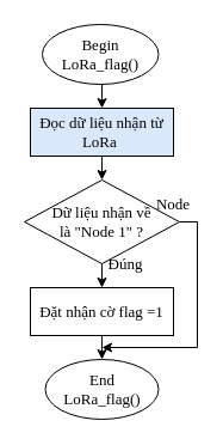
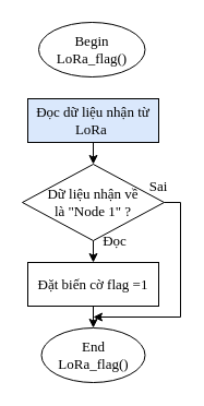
  <mxCell id="0" />
  <mxCell id="1" parent="0" />
- <mxCell id="2" style="edgeStyle=orthogonalEdgeStyle;rounded=0;orthogonalLoop=1;jettySize=auto;html=1;exitX=0.5;exitY=1;exitDx=0;exitDy=0;entryX=0.5;entryY=0;entryDx=0;entryDy=0;fontSize=13;fontFamily=Times New Roman;" parent="1" source="3" target="5" edge="1"><mxGeometry relative="1" as="geometry" /></mxCell>
  <mxCell id="3" value="Begin&lt;br style=&quot;font-size: 13px;&quot;&gt;LoRa_flag()" style="ellipse;whiteSpace=wrap;html=1;fontSize=13;fontFamily=Times New Roman;" parent="1" vertex="1"><mxGeometry x="35" y="20" width="97.5" height="50" as="geometry" /></mxCell>
  <mxCell id="4" style="edgeStyle=orthogonalEdgeStyle;rounded=0;orthogonalLoop=1;jettySize=auto;html=1;exitX=0.5;exitY=1;exitDx=0;exitDy=0;entryX=0.5;entryY=0;entryDx=0;entryDy=0;fontSize=13;fontFamily=Times New Roman;" parent="1" source="5" target="8" edge="1"><mxGeometry relative="1" as="geometry" /></mxCell>
  <mxCell id="5" value="Đọc dữ liệu nhận từ LoRa&amp;nbsp;" style="rounded=0;whiteSpace=wrap;html=1;fontSize=13;fontFamily=Times New Roman;fillColor=#dae8fc;" parent="1" vertex="1"><mxGeometry x="25" y="90" width="120" height="40" as="geometry" /></mxCell>
  <mxCell id="6" style="edgeStyle=orthogonalEdgeStyle;rounded=0;orthogonalLoop=1;jettySize=auto;html=1;exitX=0.5;exitY=1;exitDx=0;exitDy=0;entryX=0.5;entryY=0;entryDx=0;entryDy=0;fontSize=13;fontFamily=Times New Roman;" parent="1" source="8" target="10" edge="1"><mxGeometry relative="1" as="geometry" /></mxCell>
  <mxCell id="7" style="edgeStyle=orthogonalEdgeStyle;rounded=0;orthogonalLoop=1;jettySize=auto;html=1;exitX=1;exitY=0.5;exitDx=0;exitDy=0;fontSize=13;fontFamily=Times New Roman;" parent="1" source="8" edge="1"><mxGeometry relative="1" as="geometry"><mxPoint x="85" y="290" as="targetPoint" /><Array as="points"><mxPoint x="165" y="185" /><mxPoint x="165" y="290" /></Array></mxGeometry></mxCell>
  <mxCell id="8" value="Dữ liệu nhận về &lt;br&gt;là &quot;Node 1&quot; ?" style="rhombus;whiteSpace=wrap;html=1;fontSize=13;fontFamily=Times New Roman;" parent="1" vertex="1"><mxGeometry x="20" y="150" width="130" height="70" as="geometry" /></mxCell>
  <mxCell id="9" style="edgeStyle=orthogonalEdgeStyle;rounded=0;orthogonalLoop=1;jettySize=auto;html=1;exitX=0.5;exitY=1;exitDx=0;exitDy=0;fontSize=13;fontFamily=Times New Roman;" parent="1" source="10" edge="1"><mxGeometry relative="1" as="geometry"><mxPoint x="85" y="300" as="targetPoint" /></mxGeometry></mxCell>
- <mxCell id="10" value="Đặt nhận cờ flag =1" style="rounded=0;whiteSpace=wrap;html=1;fontSize=13;fontFamily=Times New Roman;" parent="1" vertex="1"><mxGeometry x="25" y="240" width="120" height="40" as="geometry" /></mxCell>
+ <mxCell id="10" value="Đặt biến cờ flag =1" style="rounded=0;whiteSpace=wrap;html=1;fontSize=13;fontFamily=Times New Roman;" parent="1" vertex="1"><mxGeometry x="25" y="240" width="120" height="40" as="geometry" /></mxCell>
  <mxCell id="11" value="End&lt;br style=&quot;font-size: 13px;&quot;&gt;LoRa_flag()" style="ellipse;whiteSpace=wrap;html=1;fontSize=13;fontFamily=Times New Roman;" parent="1" vertex="1"><mxGeometry x="37.5" y="300" width="95" height="50" as="geometry" /></mxCell>
- <mxCell id="12" value="Đúng" style="text;html=1;strokeColor=none;fillColor=none;align=center;verticalAlign=middle;whiteSpace=wrap;rounded=0;fontSize=13;fontFamily=Times New Roman;" parent="1" vertex="1"><mxGeometry x="85" y="210" width="40" height="20" as="geometry" /></mxCell>
- <mxCell id="13" value="Node" style="text;html=1;strokeColor=none;fillColor=none;align=center;verticalAlign=middle;whiteSpace=wrap;rounded=0;fontSize=13;fontFamily=Times New Roman;" parent="1" vertex="1"><mxGeometry x="125" y="160" width="40" height="20" as="geometry" /></mxCell>
+ <mxCell id="12" value="Đọc" style="text;html=1;strokeColor=none;fillColor=none;align=center;verticalAlign=middle;whiteSpace=wrap;rounded=0;fontSize=13;fontFamily=Times New Roman;" parent="1" vertex="1"><mxGeometry x="85" y="210" width="40" height="20" as="geometry" /></mxCell>
+ <mxCell id="13" value="Sai" style="text;html=1;strokeColor=none;fillColor=none;align=center;verticalAlign=middle;whiteSpace=wrap;rounded=0;fontSize=13;fontFamily=Times New Roman;" parent="1" vertex="1"><mxGeometry x="125" y="160" width="40" height="20" as="geometry" /></mxCell>
